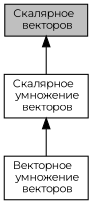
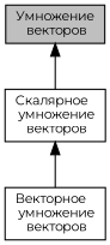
  digraph {
    fontname=Montserrat
    rankdir=TB
    node [color=black fillcolor=white fontname=Montserrat fontsize=10 shape=box style=filled]
    edge [dir=back fontname=Montserrat fontsize=10 labelfontname=Helvetica labelfontsize=10 shape=plaintext style=solid]
    n1 [height=0.2 label="Скалярное\l умножение\l векторов" width=0.4]
    n2 [height=0.2 label="Векторное\l умножение\l векторов" width=0.4]
-   n3 [fillcolor=grey75 fontcolor=black height=0.2 label="Скалярное\l векторов" width=0.4]
+   n3 [fillcolor=grey75 fontcolor=black height=0.2 label="Умножение\l векторов" width=0.4]
    n1 -> n2
    n3 -> n1
  }
